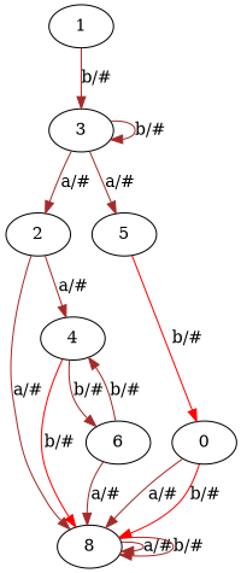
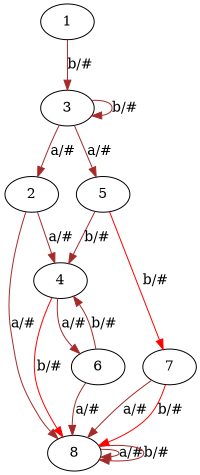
  digraph {
    edge [color=brown]
    n1 [label=8]
    1
    3
    2
    4
    5
    6
-   7 [label=0]
+   7
    n1 -> n1 [label="a/#"]
    n1 -> n1 [label="b/#"]
    1 -> 3 [label="b/#"]
    3 -> 3 [label="b/#"]
    3 -> 2 [label="a/#"]
    3 -> 5 [label="a/#"]
    2 -> n1 [label="a/#"]
    2 -> 4 [label="a/#"]
    4 -> n1 [color=red label="b/#"]
-   4 -> 6 [label="b/#"]
+   4 -> 6 [label="a/#"]
+   5 -> 4 [label="b/#"]
    5 -> 7 [color=red label="b/#"]
    6 -> n1 [label="a/#"]
    6 -> 4 [label="b/#"]
    7 -> n1 [label="a/#"]
    7 -> n1 [color=red label="b/#"]
  }
